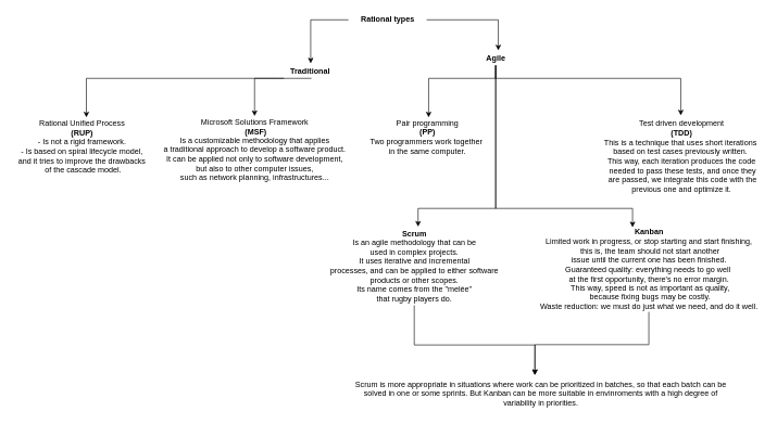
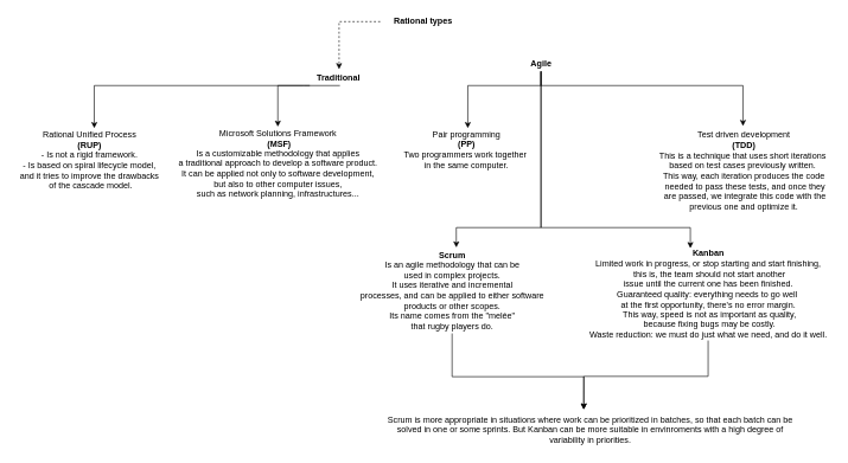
  <mxCell id="0" />
  <mxCell id="1" parent="0" />
- <mxCell id="2" style="edgeStyle=orthogonalEdgeStyle;rounded=0;orthogonalLoop=1;jettySize=auto;html=1;entryX=0.514;entryY=-0.15;entryDx=0;entryDy=0;entryPerimeter=0;" edge="1" parent="1" source="4" target="7"><mxGeometry relative="1" as="geometry" /></mxCell>
- <mxCell id="3" style="edgeStyle=orthogonalEdgeStyle;rounded=0;orthogonalLoop=1;jettySize=auto;html=1;entryX=0.6;entryY=-0.15;entryDx=0;entryDy=0;entryPerimeter=0;" edge="1" parent="1" source="4" target="12"><mxGeometry relative="1" as="geometry" /></mxCell>
+ <mxCell id="2" style="edgeStyle=orthogonalEdgeStyle;rounded=0;orthogonalLoop=1;jettySize=auto;html=1;entryX=0.514;entryY=-0.15;entryDx=0;entryDy=0;entryPerimeter=0;dashed=1;" edge="1" parent="1" source="4" target="7"><mxGeometry relative="1" as="geometry" /></mxCell>
  <mxCell id="4" value="Rational types" style="text;html=1;resizable=0;autosize=1;align=center;verticalAlign=middle;points=[];fillColor=none;strokeColor=none;rounded=0;fontStyle=1" vertex="1" parent="1"><mxGeometry x="534" y="20" width="120" height="20" as="geometry" /></mxCell>
  <mxCell id="5" style="edgeStyle=orthogonalEdgeStyle;rounded=0;orthogonalLoop=1;jettySize=auto;html=1;entryX=0.533;entryY=0;entryDx=0;entryDy=0;entryPerimeter=0;exitX=0.529;exitY=1;exitDx=0;exitDy=0;exitPerimeter=0;" edge="1" parent="1" source="7" target="13"><mxGeometry relative="1" as="geometry"><Array as="points"><mxPoint x="427" y="120" /><mxPoint x="132" y="120" /></Array></mxGeometry></mxCell>
  <mxCell id="6" style="edgeStyle=orthogonalEdgeStyle;rounded=0;orthogonalLoop=1;jettySize=auto;html=1;entryX=0.5;entryY=-0.02;entryDx=0;entryDy=0;entryPerimeter=0;" edge="1" parent="1" source="7" target="14"><mxGeometry relative="1" as="geometry"><Array as="points"><mxPoint x="425" y="120" /><mxPoint x="390" y="120" /></Array></mxGeometry></mxCell>
  <mxCell id="7" value="Traditional" style="text;html=1;resizable=0;autosize=1;align=center;verticalAlign=middle;points=[];fillColor=none;strokeColor=none;rounded=0;fontStyle=1" vertex="1" parent="1"><mxGeometry x="435" y="100" width="80" height="20" as="geometry" /></mxCell>
  <mxCell id="8" style="edgeStyle=orthogonalEdgeStyle;rounded=0;orthogonalLoop=1;jettySize=auto;html=1;entryX=0.511;entryY=0;entryDx=0;entryDy=0;entryPerimeter=0;" edge="1" parent="1" source="12" target="15"><mxGeometry relative="1" as="geometry"><Array as="points"><mxPoint x="760" y="120" /><mxPoint x="657" y="120" /></Array></mxGeometry></mxCell>
  <mxCell id="9" style="edgeStyle=orthogonalEdgeStyle;rounded=0;orthogonalLoop=1;jettySize=auto;html=1;entryX=0.496;entryY=-0.025;entryDx=0;entryDy=0;entryPerimeter=0;" edge="1" parent="1" source="12" target="16"><mxGeometry relative="1" as="geometry"><Array as="points"><mxPoint x="760" y="120" /><mxPoint x="1044" y="120" /></Array></mxGeometry></mxCell>
  <mxCell id="10" style="edgeStyle=orthogonalEdgeStyle;rounded=0;orthogonalLoop=1;jettySize=auto;html=1;entryX=0.522;entryY=-0.008;entryDx=0;entryDy=0;entryPerimeter=0;" edge="1" parent="1" source="12" target="18"><mxGeometry relative="1" as="geometry"><mxPoint x="700" y="350" as="targetPoint" /><Array as="points"><mxPoint x="760" y="320" /><mxPoint x="641" y="320" /></Array></mxGeometry></mxCell>
  <mxCell id="11" style="edgeStyle=orthogonalEdgeStyle;rounded=0;orthogonalLoop=1;jettySize=auto;html=1;" edge="1" parent="1" source="12" target="20"><mxGeometry relative="1" as="geometry"><Array as="points"><mxPoint x="760" y="320" /><mxPoint x="970" y="320" /></Array></mxGeometry></mxCell>
  <mxCell id="12" value="Agile" style="text;html=1;resizable=0;autosize=1;align=center;verticalAlign=middle;points=[];fillColor=none;strokeColor=none;rounded=0;fontStyle=1" vertex="1" parent="1"><mxGeometry x="740" y="80" width="40" height="20" as="geometry" /></mxCell>
  <mxCell id="13" value="Rational Unified Process &lt;br&gt;&lt;b&gt;(RUP)&lt;br&gt;&lt;/b&gt;- Is not a rigid framework.&lt;br&gt;-&amp;nbsp;Is based on spiral lifecycle model, &lt;br&gt;and it tries to improve the drawbacks&lt;br&gt;&amp;nbsp;of the cascade model." style="text;html=1;resizable=0;autosize=1;align=center;verticalAlign=middle;points=[];fillColor=none;strokeColor=none;rounded=0;" vertex="1" parent="1"><mxGeometry x="20" y="180" width="210" height="90" as="geometry" /></mxCell>
  <mxCell id="14" value="Microsoft Solutions Framework&lt;br&gt;&lt;b&gt;&amp;nbsp;(MSF)&lt;br&gt;&lt;/b&gt;&lt;div&gt;Is a customizable methodology that applies&lt;/div&gt;&lt;div&gt;&amp;nbsp;a traditional approach to develop a software product.&amp;nbsp;&lt;/div&gt;&lt;div&gt;&lt;span&gt;It can be applied not only to software development,&lt;/span&gt;&lt;/div&gt;&lt;div&gt;&lt;span&gt;&amp;nbsp;but also&amp;nbsp;&lt;/span&gt;&lt;span&gt;to other computer issues,&amp;nbsp;&lt;/span&gt;&lt;/div&gt;&lt;div&gt;&lt;span&gt;such as network planning, infrastructures...&lt;/span&gt;&lt;/div&gt;" style="text;html=1;resizable=0;autosize=1;align=center;verticalAlign=middle;points=[];fillColor=none;strokeColor=none;rounded=0;" vertex="1" parent="1"><mxGeometry x="240" y="180" width="300" height="100" as="geometry" /></mxCell>
  <mxCell id="15" value="Pair programming&lt;br&gt;&lt;b&gt;(PP)&lt;br&gt;&lt;/b&gt;&lt;div&gt;Two programmers work together&amp;nbsp;&lt;/div&gt;&lt;div&gt;in the same&amp;nbsp;&lt;span&gt;computer.&lt;/span&gt;&lt;/div&gt;" style="text;html=1;resizable=0;autosize=1;align=center;verticalAlign=middle;points=[];fillColor=none;strokeColor=none;rounded=0;" vertex="1" parent="1"><mxGeometry x="560" y="180" width="190" height="60" as="geometry" /></mxCell>
  <mxCell id="16" value="Test driven development &lt;br&gt;&lt;b&gt;(TDD)&lt;br&gt;&lt;/b&gt;&lt;div&gt;This is a technique that uses short iterations&amp;nbsp;&lt;/div&gt;&lt;div&gt;based on test cases previously written.&amp;nbsp;&lt;/div&gt;&lt;div&gt;This way, each iteration&amp;nbsp;&lt;span&gt;produces the code&lt;/span&gt;&lt;/div&gt;&lt;div&gt;&lt;span&gt;&amp;nbsp;needed to pass these tests, and once they&lt;/span&gt;&lt;/div&gt;&lt;div&gt;&lt;span&gt;&amp;nbsp;are passed, we integrate this code with the&lt;/span&gt;&lt;/div&gt;&lt;div&gt;previous one and optimize it.&lt;/div&gt;" style="text;html=1;resizable=0;autosize=1;align=center;verticalAlign=middle;points=[];fillColor=none;strokeColor=none;rounded=0;" vertex="1" parent="1"><mxGeometry x="920" y="180" width="250" height="120" as="geometry" /></mxCell>
  <mxCell id="17" style="edgeStyle=orthogonalEdgeStyle;rounded=0;orthogonalLoop=1;jettySize=auto;html=1;entryX=0.485;entryY=-0.077;entryDx=0;entryDy=0;entryPerimeter=0;" edge="1" parent="1" source="18" target="21"><mxGeometry relative="1" as="geometry"><Array as="points"><mxPoint x="635" y="530" /><mxPoint x="820" y="530" /></Array></mxGeometry></mxCell>
  <mxCell id="18" value="&lt;div&gt;&lt;b&gt;Scrum&lt;/b&gt;&lt;br&gt;&lt;/div&gt;&lt;div&gt;Is an agile methodology that can be&lt;/div&gt;&lt;div&gt;&amp;nbsp;used in complex projects.&amp;nbsp;&lt;/div&gt;&lt;div&gt;It uses iterative and incremental&lt;/div&gt;&lt;div&gt;processes, and can be applied to either software&lt;/div&gt;&lt;div&gt;&amp;nbsp;products or other scopes.&amp;nbsp;&lt;/div&gt;&lt;div&gt;Its name comes from the &quot;melée&quot;&lt;/div&gt;&lt;div&gt;that rugby players do.&lt;/div&gt;" style="text;html=1;resizable=0;autosize=1;align=center;verticalAlign=middle;points=[];fillColor=none;strokeColor=none;rounded=0;" vertex="1" parent="1"><mxGeometry x="500" y="349" width="270" height="120" as="geometry" /></mxCell>
  <mxCell id="19" style="edgeStyle=orthogonalEdgeStyle;rounded=0;orthogonalLoop=1;jettySize=auto;html=1;entryX=0.485;entryY=-0.077;entryDx=0;entryDy=0;entryPerimeter=0;" edge="1" parent="1" source="20" target="21"><mxGeometry relative="1" as="geometry" /></mxCell>
  <mxCell id="20" value="&lt;b&gt;Kanban&lt;br&gt;&lt;/b&gt;&lt;div&gt;Limited work in progress, or stop starting and start finishing,&lt;/div&gt;&lt;div&gt;&amp;nbsp;this is, the team should not start another&lt;/div&gt;&lt;div&gt;issue until the current one has been finished.&lt;/div&gt;&lt;div&gt;Guaranteed quality: everything needs to go well&amp;nbsp;&lt;/div&gt;&lt;div&gt;at the first opportunity, there's no error margin.&lt;/div&gt;&lt;div&gt;&amp;nbsp;This&amp;nbsp;&lt;span&gt;way, speed is not as important as quality,&lt;/span&gt;&lt;/div&gt;&lt;div&gt;&lt;span&gt;&amp;nbsp;because fixing bugs may be costly.&lt;/span&gt;&lt;/div&gt;&lt;div&gt;Waste reduction: we must do just what we need, and do it well.&lt;/div&gt;" style="text;html=1;resizable=0;autosize=1;align=center;verticalAlign=middle;points=[];fillColor=none;strokeColor=none;rounded=0;" vertex="1" parent="1"><mxGeometry x="820" y="349" width="350" height="130" as="geometry" /></mxCell>
  <mxCell id="21" value="&lt;div&gt;Scrum is more appropriate in situations where work can be prioritized in batches, so that each batch can be&lt;/div&gt;&lt;div&gt;solved in one or some sprints. But Kanban can be more suitable in envinroments with a high degree of&lt;/div&gt;&lt;div&gt;variability in priorities.&lt;/div&gt;" style="text;html=1;resizable=0;autosize=1;align=center;verticalAlign=middle;points=[];fillColor=none;strokeColor=none;rounded=0;" vertex="1" parent="1"><mxGeometry x="534" y="580" width="590" height="50" as="geometry" /></mxCell>
